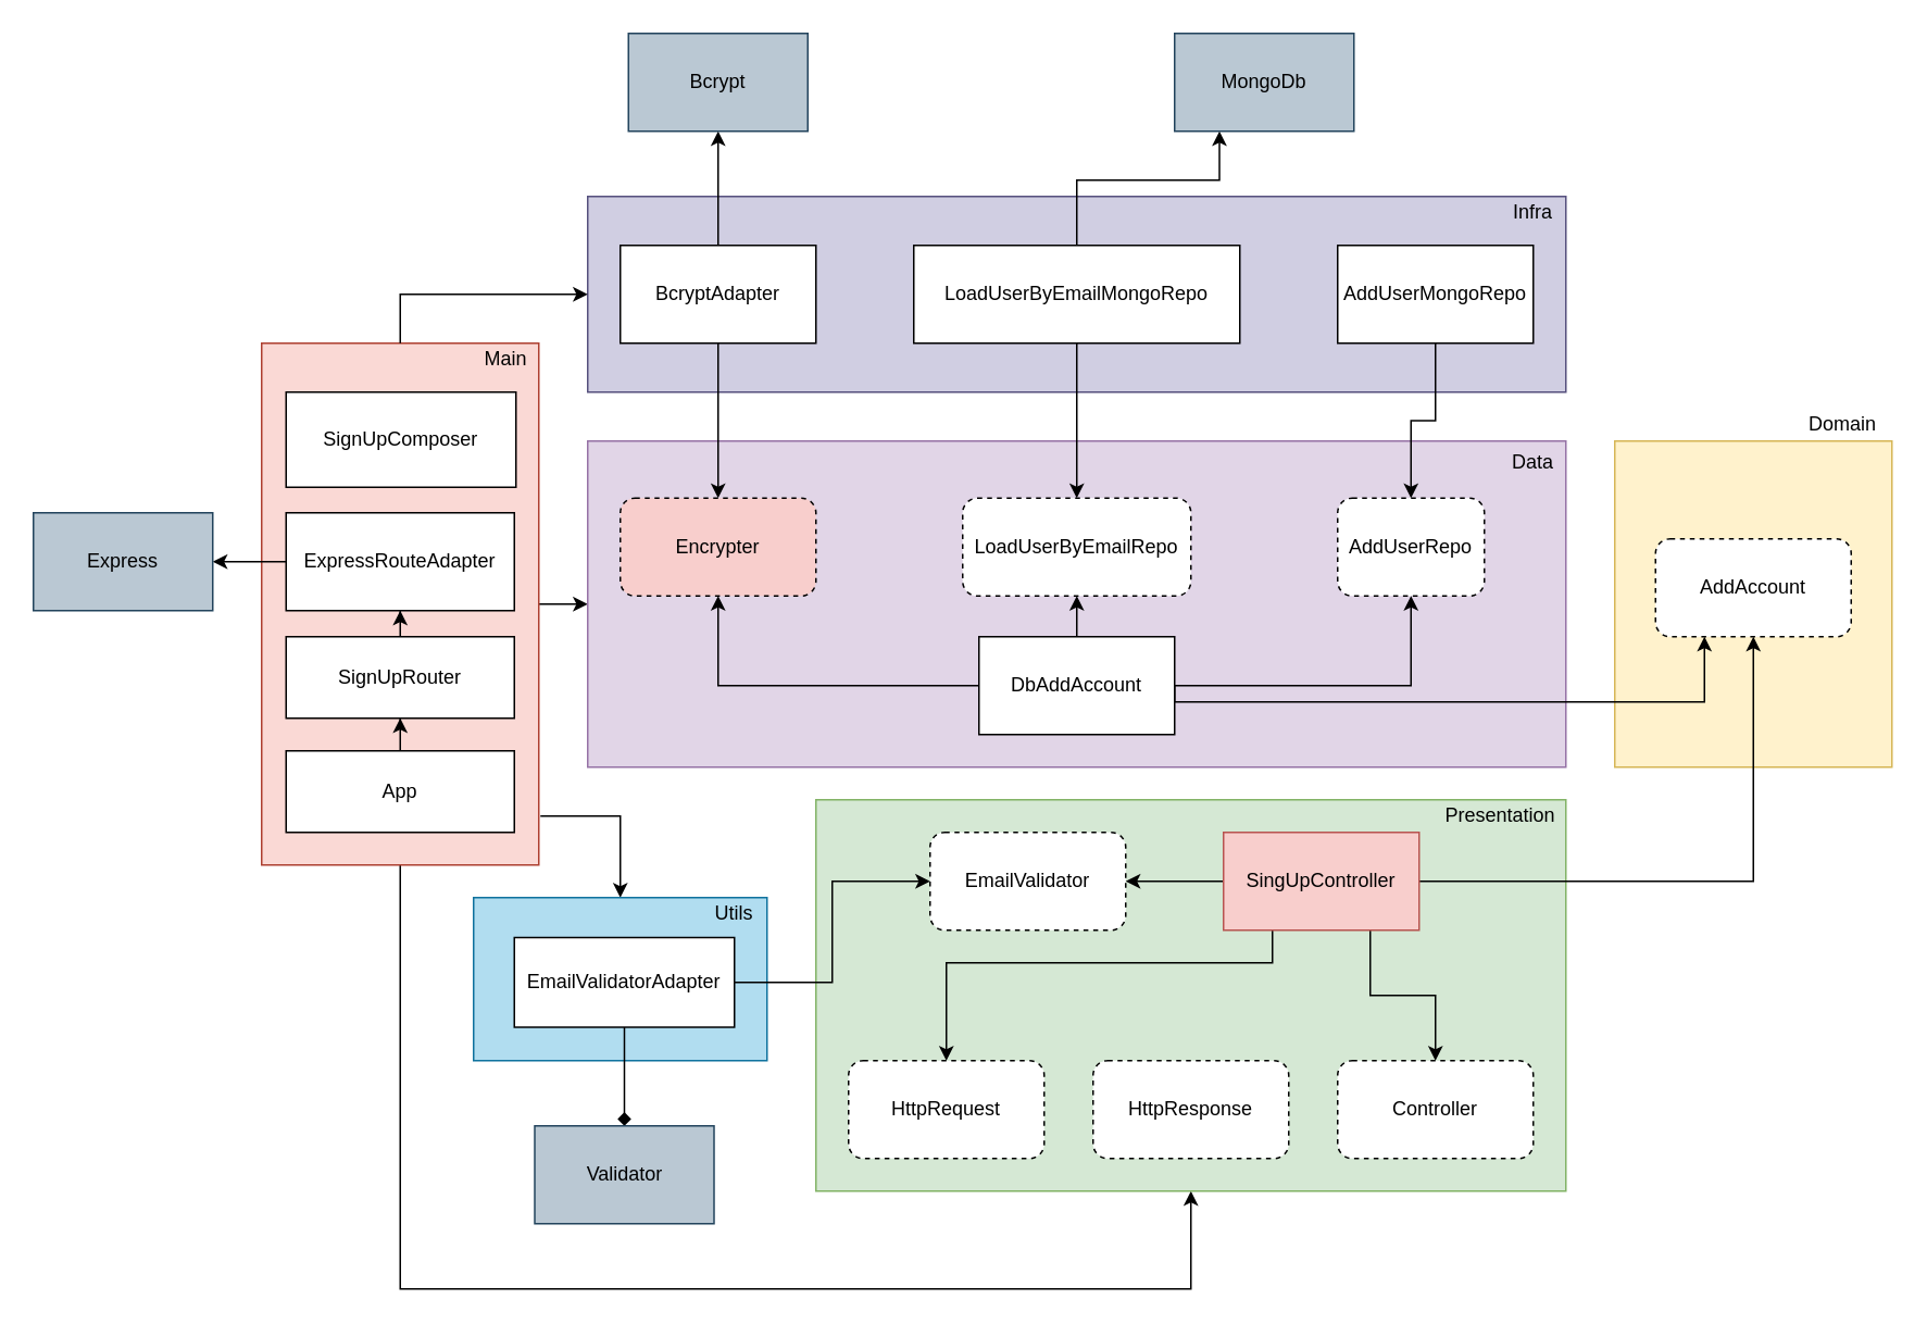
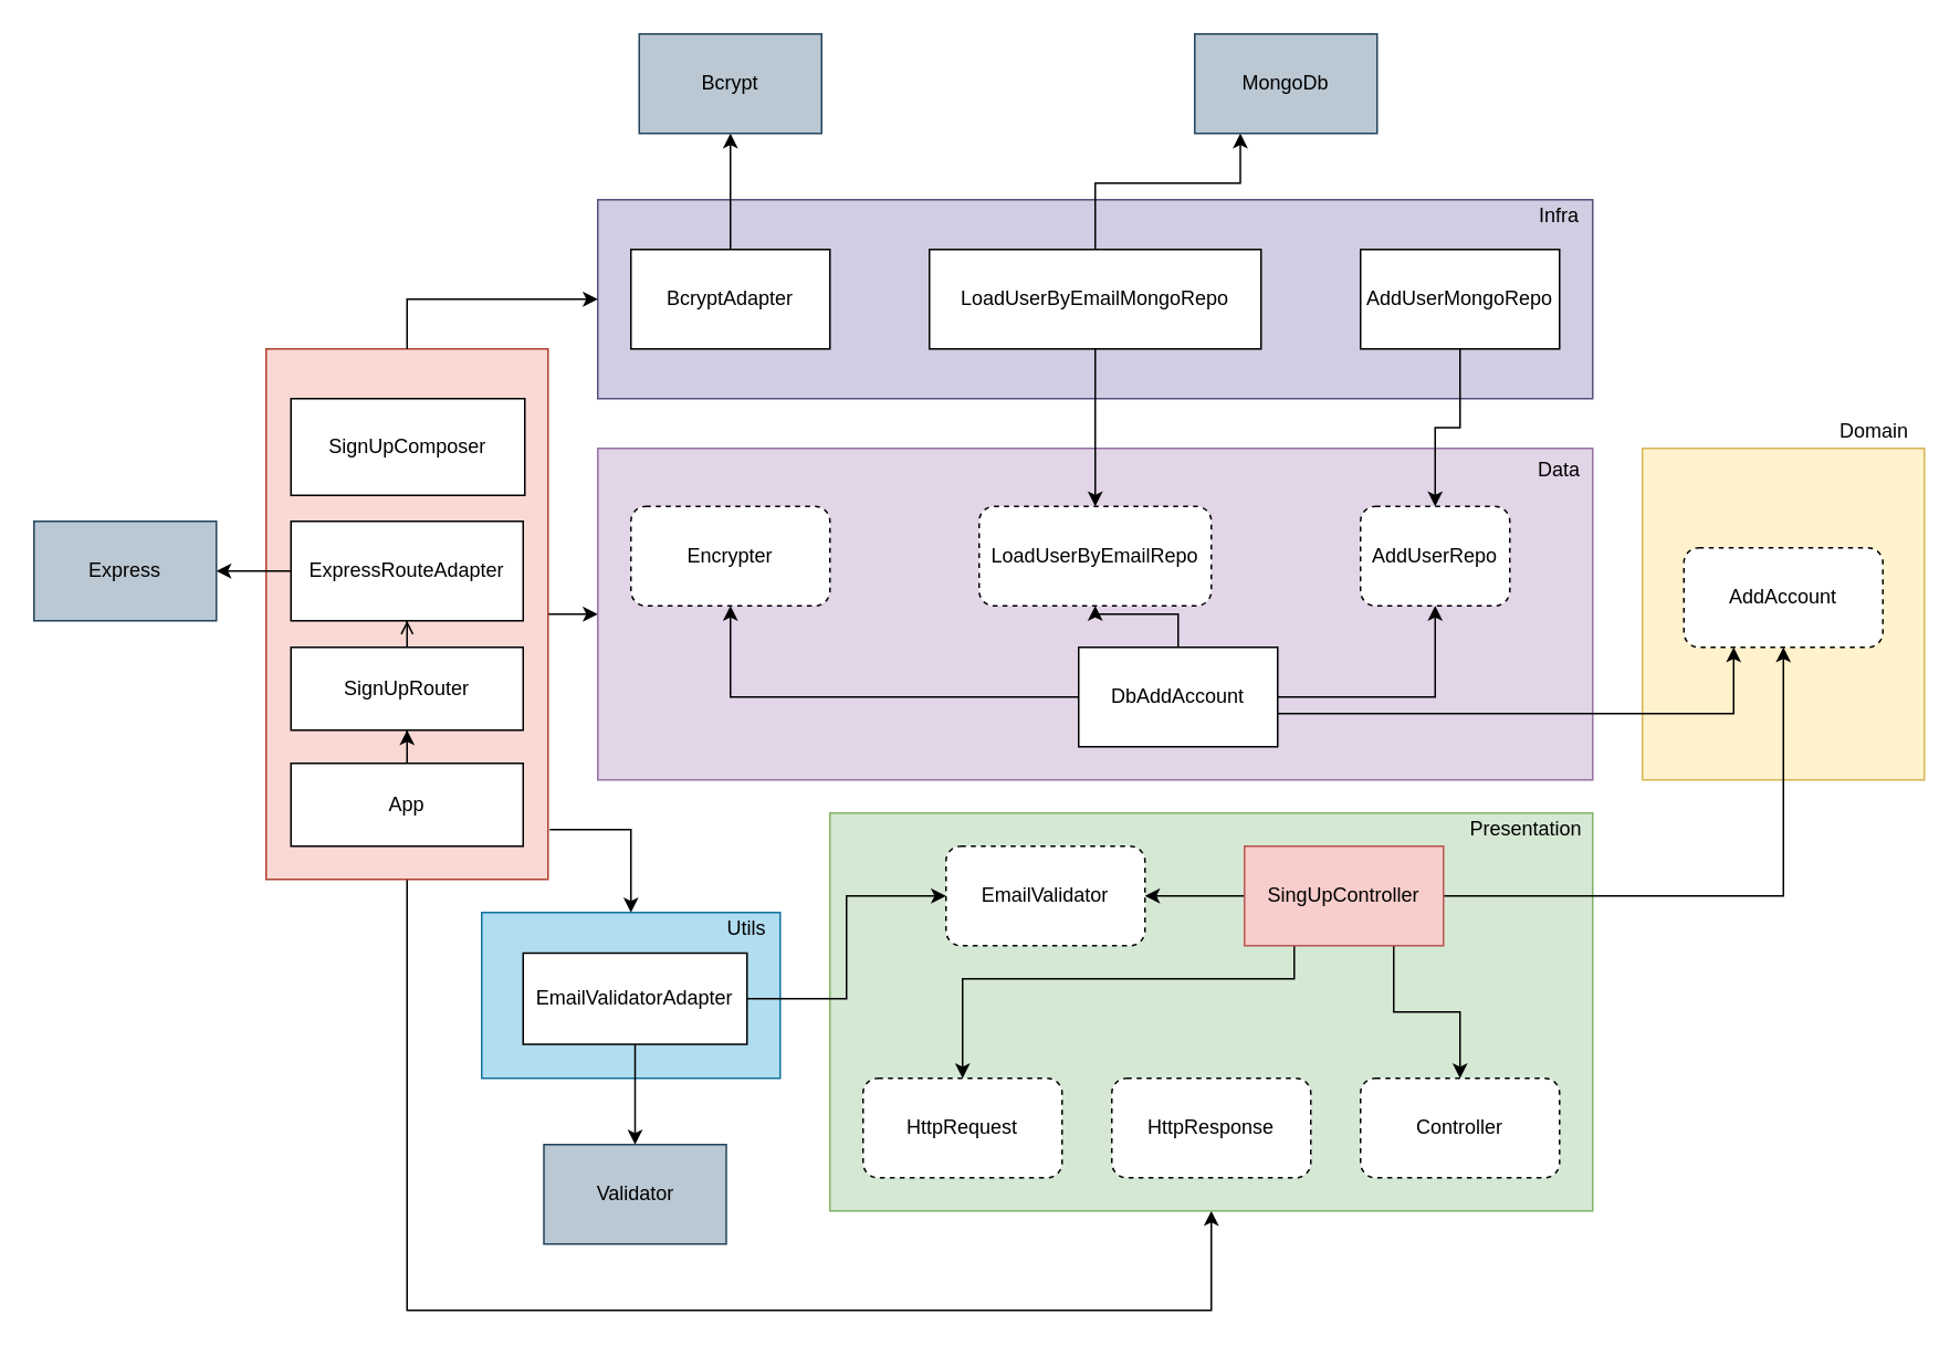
  <mxCell id="0" />
  <mxCell id="1" parent="0" />
  <mxCell id="2" style="edgeStyle=orthogonalEdgeStyle;rounded=0;orthogonalLoop=1;jettySize=auto;html=1;entryX=0;entryY=0.5;entryDx=0;entryDy=0;" parent="1" source="5" target="8" edge="1"><mxGeometry relative="1" as="geometry" /></mxCell>
  <mxCell id="3" style="edgeStyle=orthogonalEdgeStyle;rounded=0;orthogonalLoop=1;jettySize=auto;html=1;entryX=0.5;entryY=1;entryDx=0;entryDy=0;exitX=0.5;exitY=1;exitDx=0;exitDy=0;" edge="1" parent="1" source="5" target="11"><mxGeometry relative="1" as="geometry"><Array as="points"><mxPoint x="245" y="790" /><mxPoint x="730" y="790" /></Array></mxGeometry></mxCell>
  <mxCell id="4" style="edgeStyle=orthogonalEdgeStyle;rounded=0;orthogonalLoop=1;jettySize=auto;html=1;entryX=0.5;entryY=0;entryDx=0;entryDy=0;" edge="1" parent="1" target="6"><mxGeometry relative="1" as="geometry"><mxPoint x="331" y="500" as="sourcePoint" /><Array as="points"><mxPoint x="331" y="500" /><mxPoint x="380" y="500" /></Array></mxGeometry></mxCell>
  <mxCell id="5" value="" style="rounded=0;whiteSpace=wrap;html=1;strokeColor=#ae4132;fillColor=#fad9d5;" parent="1" vertex="1"><mxGeometry x="160" y="210" width="170" height="320" as="geometry" /></mxCell>
  <mxCell id="6" value="" style="rounded=0;whiteSpace=wrap;html=1;fillColor=#b1ddf0;strokeColor=#10739e;" parent="1" vertex="1"><mxGeometry x="290" y="550" width="180" height="100" as="geometry" /></mxCell>
  <mxCell id="7" value="" style="rounded=0;whiteSpace=wrap;html=1;strokeColor=#56517e;fillColor=#d0cee2;" parent="1" vertex="1"><mxGeometry x="360" y="120" width="600" height="120" as="geometry" /></mxCell>
  <mxCell id="8" value="" style="rounded=0;whiteSpace=wrap;html=1;fillColor=#e1d5e7;strokeColor=#9673a6;" parent="1" vertex="1"><mxGeometry x="360" y="270" width="600" height="200" as="geometry" /></mxCell>
  <mxCell id="9" style="edgeStyle=orthogonalEdgeStyle;rounded=0;orthogonalLoop=1;jettySize=auto;html=1;exitX=0.5;exitY=1;exitDx=0;exitDy=0;" parent="1" source="33" target="23" edge="1"><mxGeometry relative="1" as="geometry" /></mxCell>
  <mxCell id="10" value="" style="rounded=0;whiteSpace=wrap;html=1;fillColor=#fff2cc;strokeColor=#d6b656;" parent="1" vertex="1"><mxGeometry x="990" y="270" width="170" height="200" as="geometry" /></mxCell>
  <mxCell id="11" value="" style="rounded=0;whiteSpace=wrap;html=1;fillColor=#d5e8d4;strokeColor=#82b366;" parent="1" vertex="1"><mxGeometry x="500" y="490" width="460" height="240" as="geometry" /></mxCell>
  <mxCell id="12" value="EmailValidator" style="rounded=1;whiteSpace=wrap;html=1;dashed=1;" parent="1" vertex="1"><mxGeometry x="570" y="510" width="120" height="60" as="geometry" /></mxCell>
  <mxCell id="13" value="HttpRequest" style="rounded=1;whiteSpace=wrap;html=1;dashed=1;" parent="1" vertex="1"><mxGeometry x="520" y="650" width="120" height="60" as="geometry" /></mxCell>
  <mxCell id="14" value="Controller" style="rounded=1;whiteSpace=wrap;html=1;dashed=1;" parent="1" vertex="1"><mxGeometry x="820" y="650" width="120" height="60" as="geometry" /></mxCell>
  <mxCell id="15" value="HttpResponse" style="rounded=1;whiteSpace=wrap;html=1;dashed=1;" parent="1" vertex="1"><mxGeometry x="670" y="650" width="120" height="60" as="geometry" /></mxCell>
  <mxCell id="16" style="edgeStyle=orthogonalEdgeStyle;rounded=0;orthogonalLoop=1;jettySize=auto;html=1;exitX=0;exitY=0.5;exitDx=0;exitDy=0;" parent="1" source="20" target="12" edge="1"><mxGeometry relative="1" as="geometry"><mxPoint x="720" y="540" as="targetPoint" /></mxGeometry></mxCell>
  <mxCell id="17" style="edgeStyle=orthogonalEdgeStyle;rounded=0;orthogonalLoop=1;jettySize=auto;html=1;" parent="1" source="20" target="13" edge="1"><mxGeometry relative="1" as="geometry"><Array as="points"><mxPoint x="780" y="590" /><mxPoint x="580" y="590" /></Array></mxGeometry></mxCell>
  <mxCell id="18" style="edgeStyle=orthogonalEdgeStyle;rounded=0;orthogonalLoop=1;jettySize=auto;html=1;" parent="1" source="20" target="14" edge="1"><mxGeometry relative="1" as="geometry"><Array as="points"><mxPoint x="840" y="610" /><mxPoint x="880" y="610" /></Array></mxGeometry></mxCell>
  <mxCell id="19" style="edgeStyle=orthogonalEdgeStyle;rounded=0;orthogonalLoop=1;jettySize=auto;html=1;entryX=0.5;entryY=1;entryDx=0;entryDy=0;" parent="1" source="20" target="29" edge="1"><mxGeometry relative="1" as="geometry" /></mxCell>
  <mxCell id="20" value="SingUpController" style="rounded=0;whiteSpace=wrap;html=1;fillColor=#f8cecc;strokeColor=#b85450;" parent="1" vertex="1"><mxGeometry x="750" y="510" width="120" height="60" as="geometry" /></mxCell>
- <mxCell id="21" value="Encrypter" style="rounded=1;whiteSpace=wrap;html=1;dashed=1;fillColor=#f8cecc;" parent="1" vertex="1"><mxGeometry x="380" y="305" width="120" height="60" as="geometry" /></mxCell>
+ <mxCell id="21" value="Encrypter" style="rounded=1;whiteSpace=wrap;html=1;dashed=1;" parent="1" vertex="1"><mxGeometry x="380" y="305" width="120" height="60" as="geometry" /></mxCell>
  <mxCell id="22" value="AddUserRepo" style="rounded=1;whiteSpace=wrap;html=1;dashed=1;" parent="1" vertex="1"><mxGeometry x="820" y="305" width="90" height="60" as="geometry" /></mxCell>
  <mxCell id="23" value="LoadUserByEmailRepo" style="rounded=1;whiteSpace=wrap;html=1;dashed=1;" parent="1" vertex="1"><mxGeometry x="590" y="305" width="140" height="60" as="geometry" /></mxCell>
  <mxCell id="24" style="edgeStyle=orthogonalEdgeStyle;rounded=0;orthogonalLoop=1;jettySize=auto;html=1;entryX=0.5;entryY=1;entryDx=0;entryDy=0;" parent="1" source="28" target="21" edge="1"><mxGeometry relative="1" as="geometry" /></mxCell>
  <mxCell id="25" style="edgeStyle=orthogonalEdgeStyle;rounded=0;orthogonalLoop=1;jettySize=auto;html=1;" parent="1" source="28" target="23" edge="1"><mxGeometry relative="1" as="geometry" /></mxCell>
  <mxCell id="26" style="edgeStyle=orthogonalEdgeStyle;rounded=0;orthogonalLoop=1;jettySize=auto;html=1;" parent="1" source="28" target="22" edge="1"><mxGeometry relative="1" as="geometry" /></mxCell>
  <mxCell id="27" style="edgeStyle=orthogonalEdgeStyle;rounded=0;orthogonalLoop=1;jettySize=auto;html=1;exitX=1;exitY=0.5;exitDx=0;exitDy=0;entryX=0.25;entryY=1;entryDx=0;entryDy=0;" parent="1" source="28" target="29" edge="1"><mxGeometry relative="1" as="geometry"><Array as="points"><mxPoint x="720" y="430" /><mxPoint x="1045" y="430" /></Array></mxGeometry></mxCell>
- <mxCell id="28" value="DbAddAccount" style="rounded=0;whiteSpace=wrap;html=1;" parent="1" vertex="1"><mxGeometry x="600" y="390" width="120" height="60" as="geometry" /></mxCell>
+ <mxCell id="28" value="DbAddAccount" style="rounded=0;whiteSpace=wrap;html=1;" parent="1" vertex="1"><mxGeometry x="650" y="390" width="120" height="60" as="geometry" /></mxCell>
  <mxCell id="29" value="AddAccount" style="rounded=1;whiteSpace=wrap;html=1;dashed=1;" parent="1" vertex="1"><mxGeometry x="1015" y="330" width="120" height="60" as="geometry" /></mxCell>
  <mxCell id="30" style="edgeStyle=orthogonalEdgeStyle;rounded=0;orthogonalLoop=1;jettySize=auto;html=1;entryX=0.5;entryY=0;entryDx=0;entryDy=0;" parent="1" source="31" target="22" edge="1"><mxGeometry relative="1" as="geometry" /></mxCell>
  <mxCell id="31" value="AddUserMongoRepo" style="rounded=0;whiteSpace=wrap;html=1;" parent="1" vertex="1"><mxGeometry x="820" y="150" width="120" height="60" as="geometry" /></mxCell>
  <mxCell id="32" style="edgeStyle=orthogonalEdgeStyle;rounded=0;orthogonalLoop=1;jettySize=auto;html=1;entryX=0.25;entryY=1;entryDx=0;entryDy=0;" parent="1" source="33" target="37" edge="1"><mxGeometry relative="1" as="geometry"><Array as="points"><mxPoint x="660" y="110" /><mxPoint x="748" y="110" /></Array></mxGeometry></mxCell>
  <mxCell id="33" value="LoadUserByEmailMongoRepo" style="rounded=0;whiteSpace=wrap;html=1;" parent="1" vertex="1"><mxGeometry x="560" y="150" width="200" height="60" as="geometry" /></mxCell>
- <mxCell id="34" style="edgeStyle=orthogonalEdgeStyle;rounded=0;orthogonalLoop=1;jettySize=auto;html=1;entryX=0.5;entryY=0;entryDx=0;entryDy=0;" parent="1" source="36" target="21" edge="1"><mxGeometry relative="1" as="geometry" /></mxCell>
  <mxCell id="35" style="edgeStyle=orthogonalEdgeStyle;rounded=0;orthogonalLoop=1;jettySize=auto;html=1;entryX=0.5;entryY=1;entryDx=0;entryDy=0;" parent="1" source="36" target="38" edge="1"><mxGeometry relative="1" as="geometry" /></mxCell>
  <mxCell id="36" value="BcryptAdapter" style="rounded=0;whiteSpace=wrap;html=1;" parent="1" vertex="1"><mxGeometry x="380" y="150" width="120" height="60" as="geometry" /></mxCell>
  <mxCell id="37" value="MongoDb" style="rounded=0;whiteSpace=wrap;html=1;fillColor=#bac8d3;strokeColor=#23445d;" parent="1" vertex="1"><mxGeometry x="720" y="20" width="110" height="60" as="geometry" /></mxCell>
  <mxCell id="38" value="Bcrypt" style="rounded=0;whiteSpace=wrap;html=1;fillColor=#bac8d3;strokeColor=#23445d;" parent="1" vertex="1"><mxGeometry x="385" y="20" width="110" height="60" as="geometry" /></mxCell>
- <mxCell id="39" style="edgeStyle=orthogonalEdgeStyle;rounded=0;orthogonalLoop=1;jettySize=auto;html=1;" parent="1" source="40" target="42" edge="1"><mxGeometry relative="1" as="geometry" /></mxCell>
+ <mxCell id="39" style="edgeStyle=orthogonalEdgeStyle;rounded=0;orthogonalLoop=1;jettySize=auto;html=1;endArrow=open;" parent="1" source="40" target="42" edge="1"><mxGeometry relative="1" as="geometry" /></mxCell>
  <mxCell id="40" value="SignUpRouter" style="rounded=0;whiteSpace=wrap;html=1;" parent="1" vertex="1"><mxGeometry x="175" y="390" width="140" height="50" as="geometry" /></mxCell>
  <mxCell id="41" style="edgeStyle=orthogonalEdgeStyle;rounded=0;orthogonalLoop=1;jettySize=auto;html=1;entryX=1;entryY=0.5;entryDx=0;entryDy=0;" parent="1" source="42" target="47" edge="1"><mxGeometry relative="1" as="geometry" /></mxCell>
  <mxCell id="42" value="ExpressRouteAdapter" style="rounded=0;whiteSpace=wrap;html=1;" parent="1" vertex="1"><mxGeometry x="175" y="314" width="140" height="60" as="geometry" /></mxCell>
  <mxCell id="43" style="edgeStyle=orthogonalEdgeStyle;rounded=0;orthogonalLoop=1;jettySize=auto;html=1;entryX=0;entryY=0.5;entryDx=0;entryDy=0;exitX=0.5;exitY=0;exitDx=0;exitDy=0;" parent="1" source="5" target="7" edge="1"><mxGeometry relative="1" as="geometry" /></mxCell>
  <mxCell id="44" value="SignUpComposer" style="rounded=0;whiteSpace=wrap;html=1;" parent="1" vertex="1"><mxGeometry x="175" y="240" width="141" height="58.34" as="geometry" /></mxCell>
  <mxCell id="45" style="edgeStyle=orthogonalEdgeStyle;rounded=0;orthogonalLoop=1;jettySize=auto;html=1;entryX=0.5;entryY=1;entryDx=0;entryDy=0;" parent="1" source="46" target="40" edge="1"><mxGeometry relative="1" as="geometry" /></mxCell>
  <mxCell id="46" value="App" style="rounded=0;whiteSpace=wrap;html=1;" parent="1" vertex="1"><mxGeometry x="175" y="460" width="140" height="50" as="geometry" /></mxCell>
  <mxCell id="47" value="Express" style="rounded=0;whiteSpace=wrap;html=1;fillColor=#bac8d3;strokeColor=#23445d;" parent="1" vertex="1"><mxGeometry x="20" y="314" width="110" height="60" as="geometry" /></mxCell>
- <mxCell id="48" style="edgeStyle=orthogonalEdgeStyle;rounded=0;orthogonalLoop=1;jettySize=auto;html=1;entryX=0.5;entryY=0;entryDx=0;entryDy=0;exitX=0.5;exitY=1;exitDx=0;exitDy=0;endArrow=diamond;" parent="1" source="50" target="51" edge="1"><mxGeometry relative="1" as="geometry" /></mxCell>
+ <mxCell id="48" style="edgeStyle=orthogonalEdgeStyle;rounded=0;orthogonalLoop=1;jettySize=auto;html=1;entryX=0.5;entryY=0;entryDx=0;entryDy=0;exitX=0.5;exitY=1;exitDx=0;exitDy=0;" parent="1" source="50" target="51" edge="1"><mxGeometry relative="1" as="geometry" /></mxCell>
  <mxCell id="49" style="edgeStyle=orthogonalEdgeStyle;rounded=0;orthogonalLoop=1;jettySize=auto;html=1;entryX=0;entryY=0.5;entryDx=0;entryDy=0;exitX=1;exitY=0.5;exitDx=0;exitDy=0;" parent="1" source="50" target="12" edge="1"><mxGeometry relative="1" as="geometry" /></mxCell>
  <mxCell id="50" value="EmailValidatorAdapter" style="rounded=0;whiteSpace=wrap;html=1;" parent="1" vertex="1"><mxGeometry x="315" y="574.5" width="135" height="55" as="geometry" /></mxCell>
  <mxCell id="51" value="Validator" style="rounded=0;whiteSpace=wrap;html=1;fillColor=#bac8d3;strokeColor=#23445d;" parent="1" vertex="1"><mxGeometry x="327.5" y="690" width="110" height="60" as="geometry" /></mxCell>
  <mxCell id="52" value="Utils" style="text;html=1;strokeColor=none;fillColor=none;align=center;verticalAlign=middle;whiteSpace=wrap;rounded=0;" parent="1" vertex="1"><mxGeometry x="430" y="550" width="40" height="20" as="geometry" /></mxCell>
  <mxCell id="53" value="Presentation" style="text;html=1;strokeColor=none;fillColor=none;align=center;verticalAlign=middle;whiteSpace=wrap;rounded=0;" parent="1" vertex="1"><mxGeometry x="900" y="489" width="40" height="22" as="geometry" /></mxCell>
  <mxCell id="54" value="Data" style="text;html=1;strokeColor=none;fillColor=none;align=center;verticalAlign=middle;whiteSpace=wrap;rounded=0;" parent="1" vertex="1"><mxGeometry x="920" y="273.34" width="40" height="20" as="geometry" /></mxCell>
- <mxCell id="55" value="Main" style="text;html=1;strokeColor=none;fillColor=none;align=center;verticalAlign=middle;whiteSpace=wrap;rounded=0;" parent="1" vertex="1"><mxGeometry x="290" y="210" width="40" height="20" as="geometry" /></mxCell>
  <mxCell id="56" value="Infra" style="text;html=1;strokeColor=none;fillColor=none;align=center;verticalAlign=middle;whiteSpace=wrap;rounded=0;" parent="1" vertex="1"><mxGeometry x="920" y="120" width="40" height="20" as="geometry" /></mxCell>
  <mxCell id="57" value="Domain" style="text;html=1;strokeColor=none;fillColor=none;align=center;verticalAlign=middle;whiteSpace=wrap;rounded=0;" parent="1" vertex="1"><mxGeometry x="1110" y="250" width="40" height="20" as="geometry" /></mxCell>
